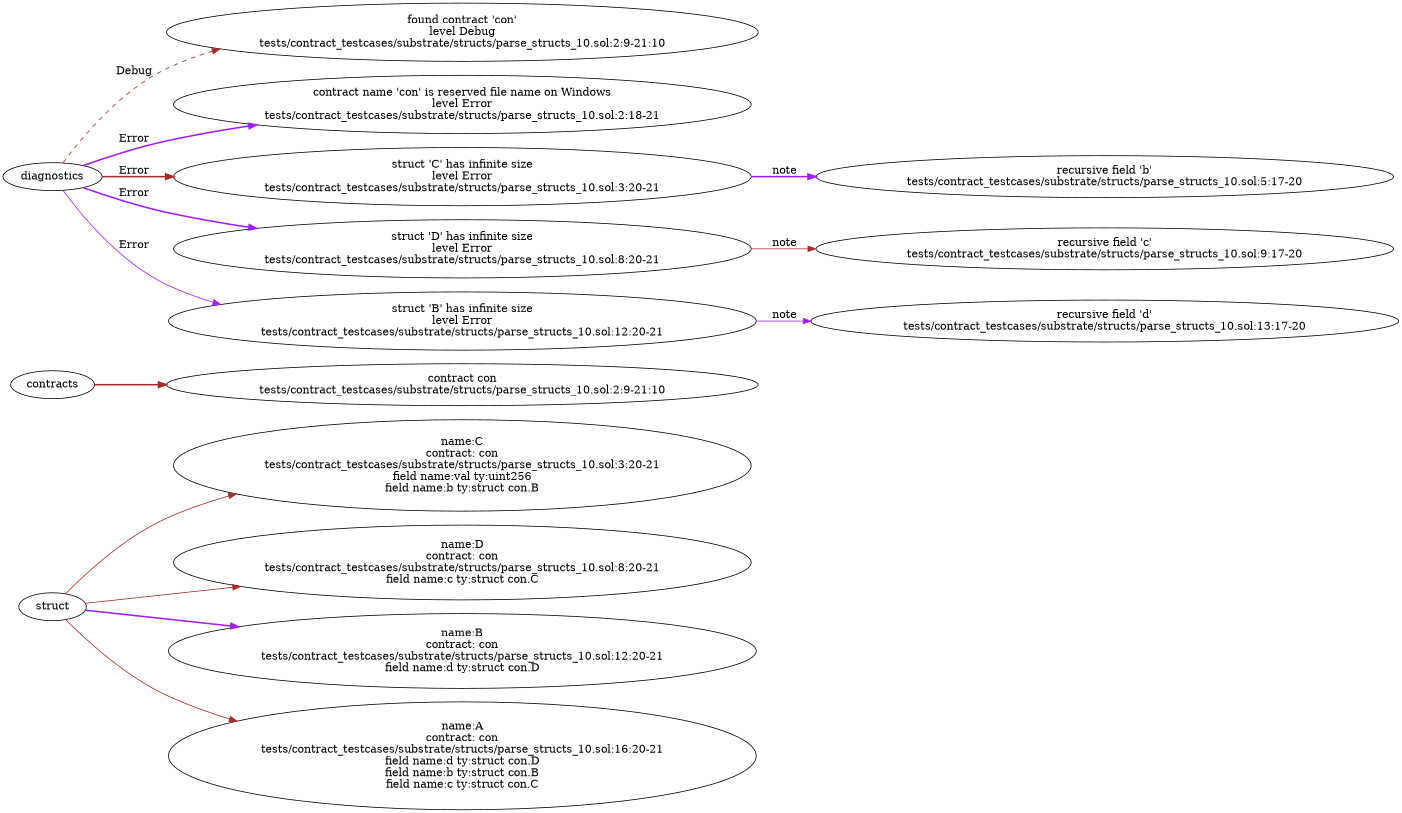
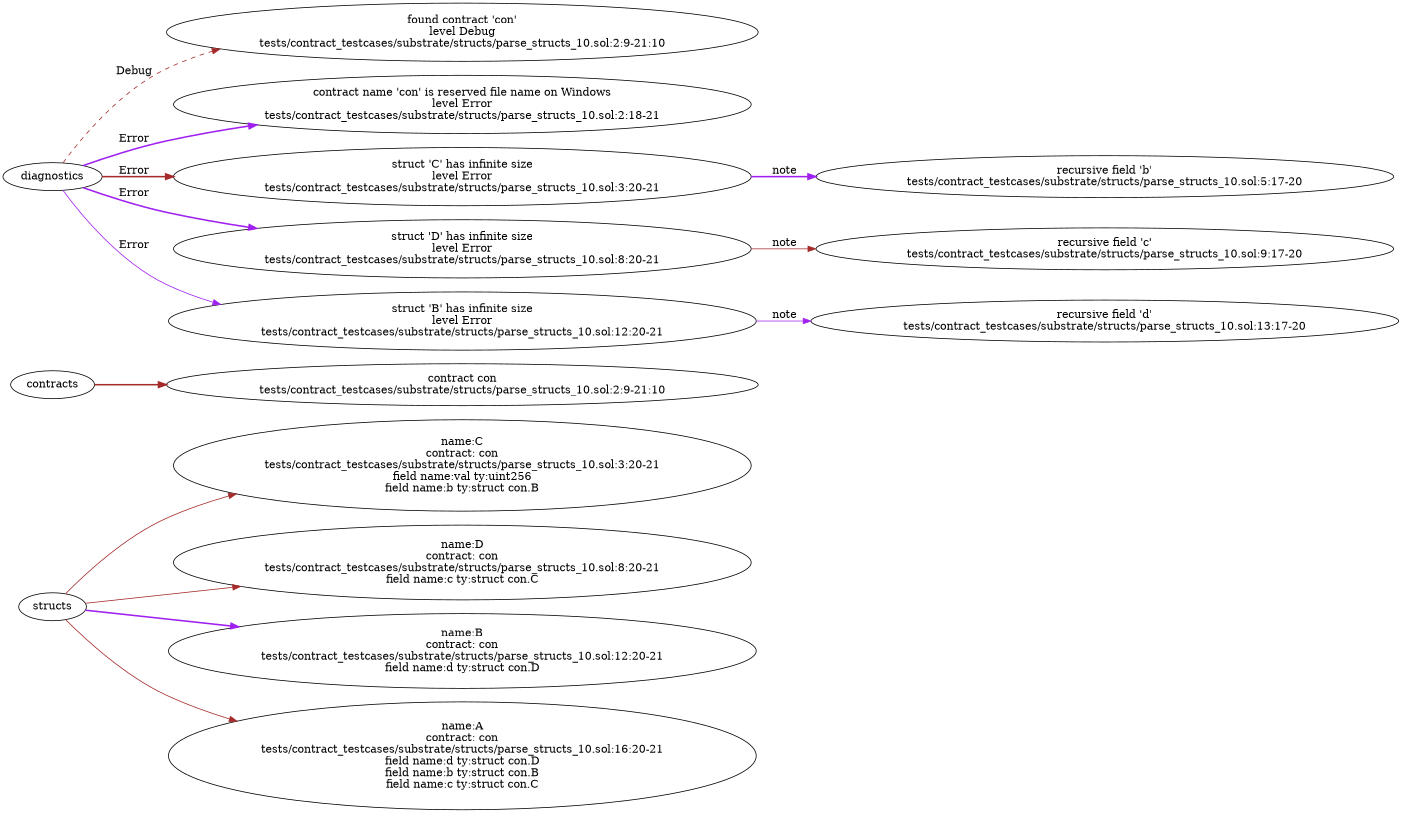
  strict digraph {
    rankdir=LR
    edge [color=brown style=bold]
    n1 [label="name:C\ncontract: con\ntests/contract_testcases/substrate/structs/parse_structs_10.sol:3:20-21\nfield name:val ty:uint256\nfield name:b ty:struct con.B"]
    n2 [label="name:D\ncontract: con\ntests/contract_testcases/substrate/structs/parse_structs_10.sol:8:20-21\nfield name:c ty:struct con.C"]
    n3 [label="name:B\ncontract: con\ntests/contract_testcases/substrate/structs/parse_structs_10.sol:12:20-21\nfield name:d ty:struct con.D"]
    n4 [label="name:A\ncontract: con\ntests/contract_testcases/substrate/structs/parse_structs_10.sol:16:20-21\nfield name:d ty:struct con.D\nfield name:b ty:struct con.B\nfield name:c ty:struct con.C"]
    n5 [label="contract con\ntests/contract_testcases/substrate/structs/parse_structs_10.sol:2:9-21:10"]
    n6 [label="found contract 'con'\nlevel Debug\ntests/contract_testcases/substrate/structs/parse_structs_10.sol:2:9-21:10"]
    n7 [label="contract name 'con' is reserved file name on Windows\nlevel Error\ntests/contract_testcases/substrate/structs/parse_structs_10.sol:2:18-21"]
    n8 [label="struct 'C' has infinite size\nlevel Error\ntests/contract_testcases/substrate/structs/parse_structs_10.sol:3:20-21"]
    n9 [label="recursive field 'b'\ntests/contract_testcases/substrate/structs/parse_structs_10.sol:5:17-20"]
    n10 [label="struct 'D' has infinite size\nlevel Error\ntests/contract_testcases/substrate/structs/parse_structs_10.sol:8:20-21"]
    n11 [label="recursive field 'c'\ntests/contract_testcases/substrate/structs/parse_structs_10.sol:9:17-20"]
    n12 [label="struct 'B' has infinite size\nlevel Error\ntests/contract_testcases/substrate/structs/parse_structs_10.sol:12:20-21"]
    n13 [label="recursive field 'd'\ntests/contract_testcases/substrate/structs/parse_structs_10.sol:13:17-20"]
-   structs [label=struct]
+   structs
    contracts
    diagnostics
    n8 -> n9 [label=note color=purple]
    n10 -> n11 [label=note style=solid]
    n12 -> n13 [label=note color=purple style=solid]
    structs -> n1 [style=solid]
    structs -> n2 [style=solid]
    structs -> n3 [color=purple]
    structs -> n4 [style=solid]
    contracts -> n5
    diagnostics -> n6 [label=Debug style=dashed]
    diagnostics -> n7 [label=Error color=purple]
    diagnostics -> n8 [label=Error]
    diagnostics -> n10 [label=Error color=purple]
    diagnostics -> n12 [label=Error color=purple style=solid]
  }
